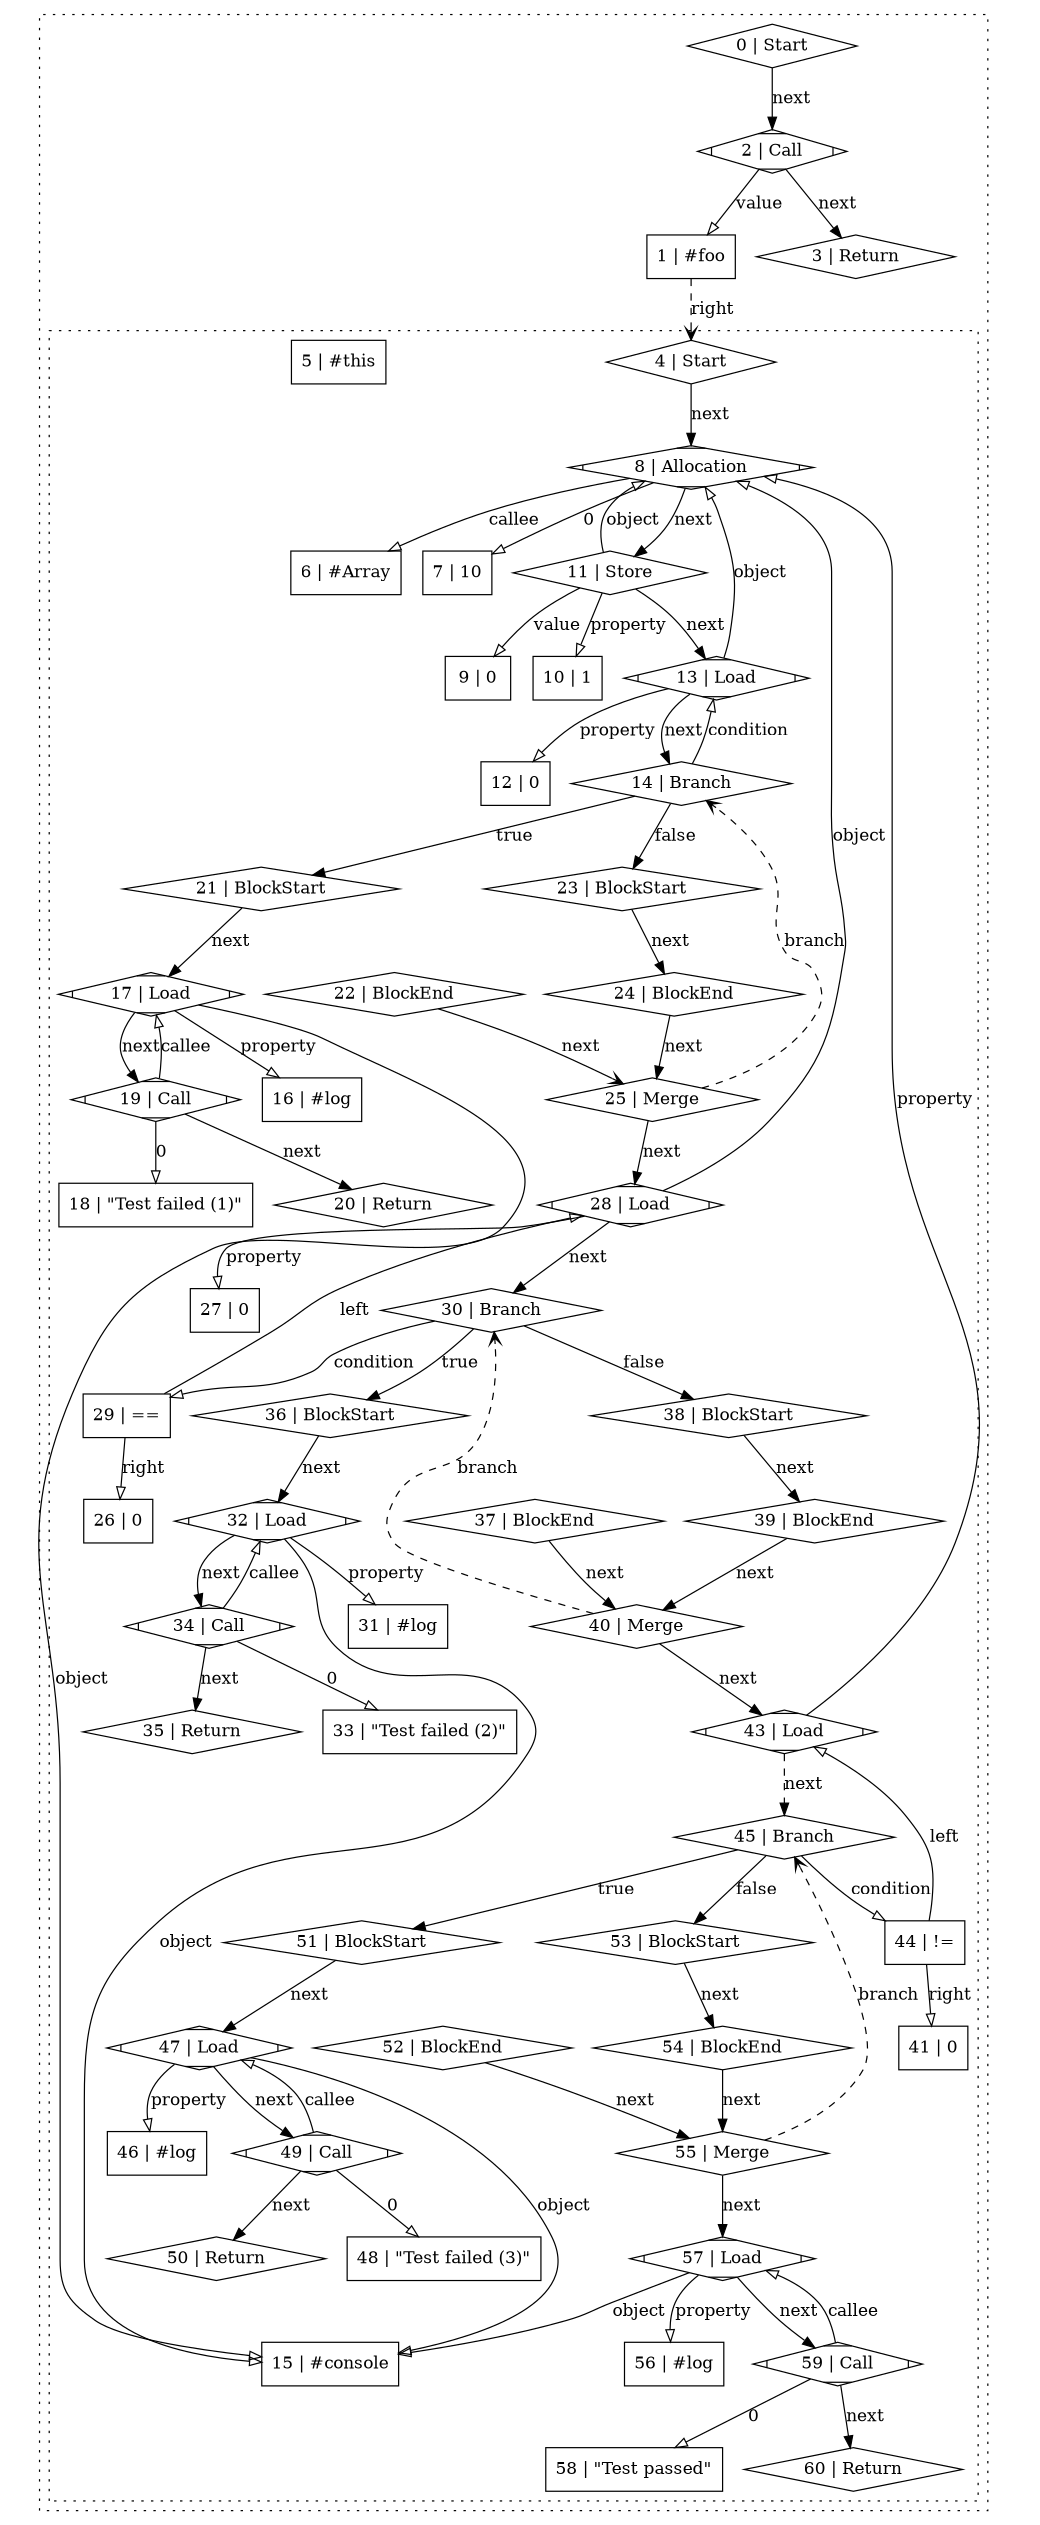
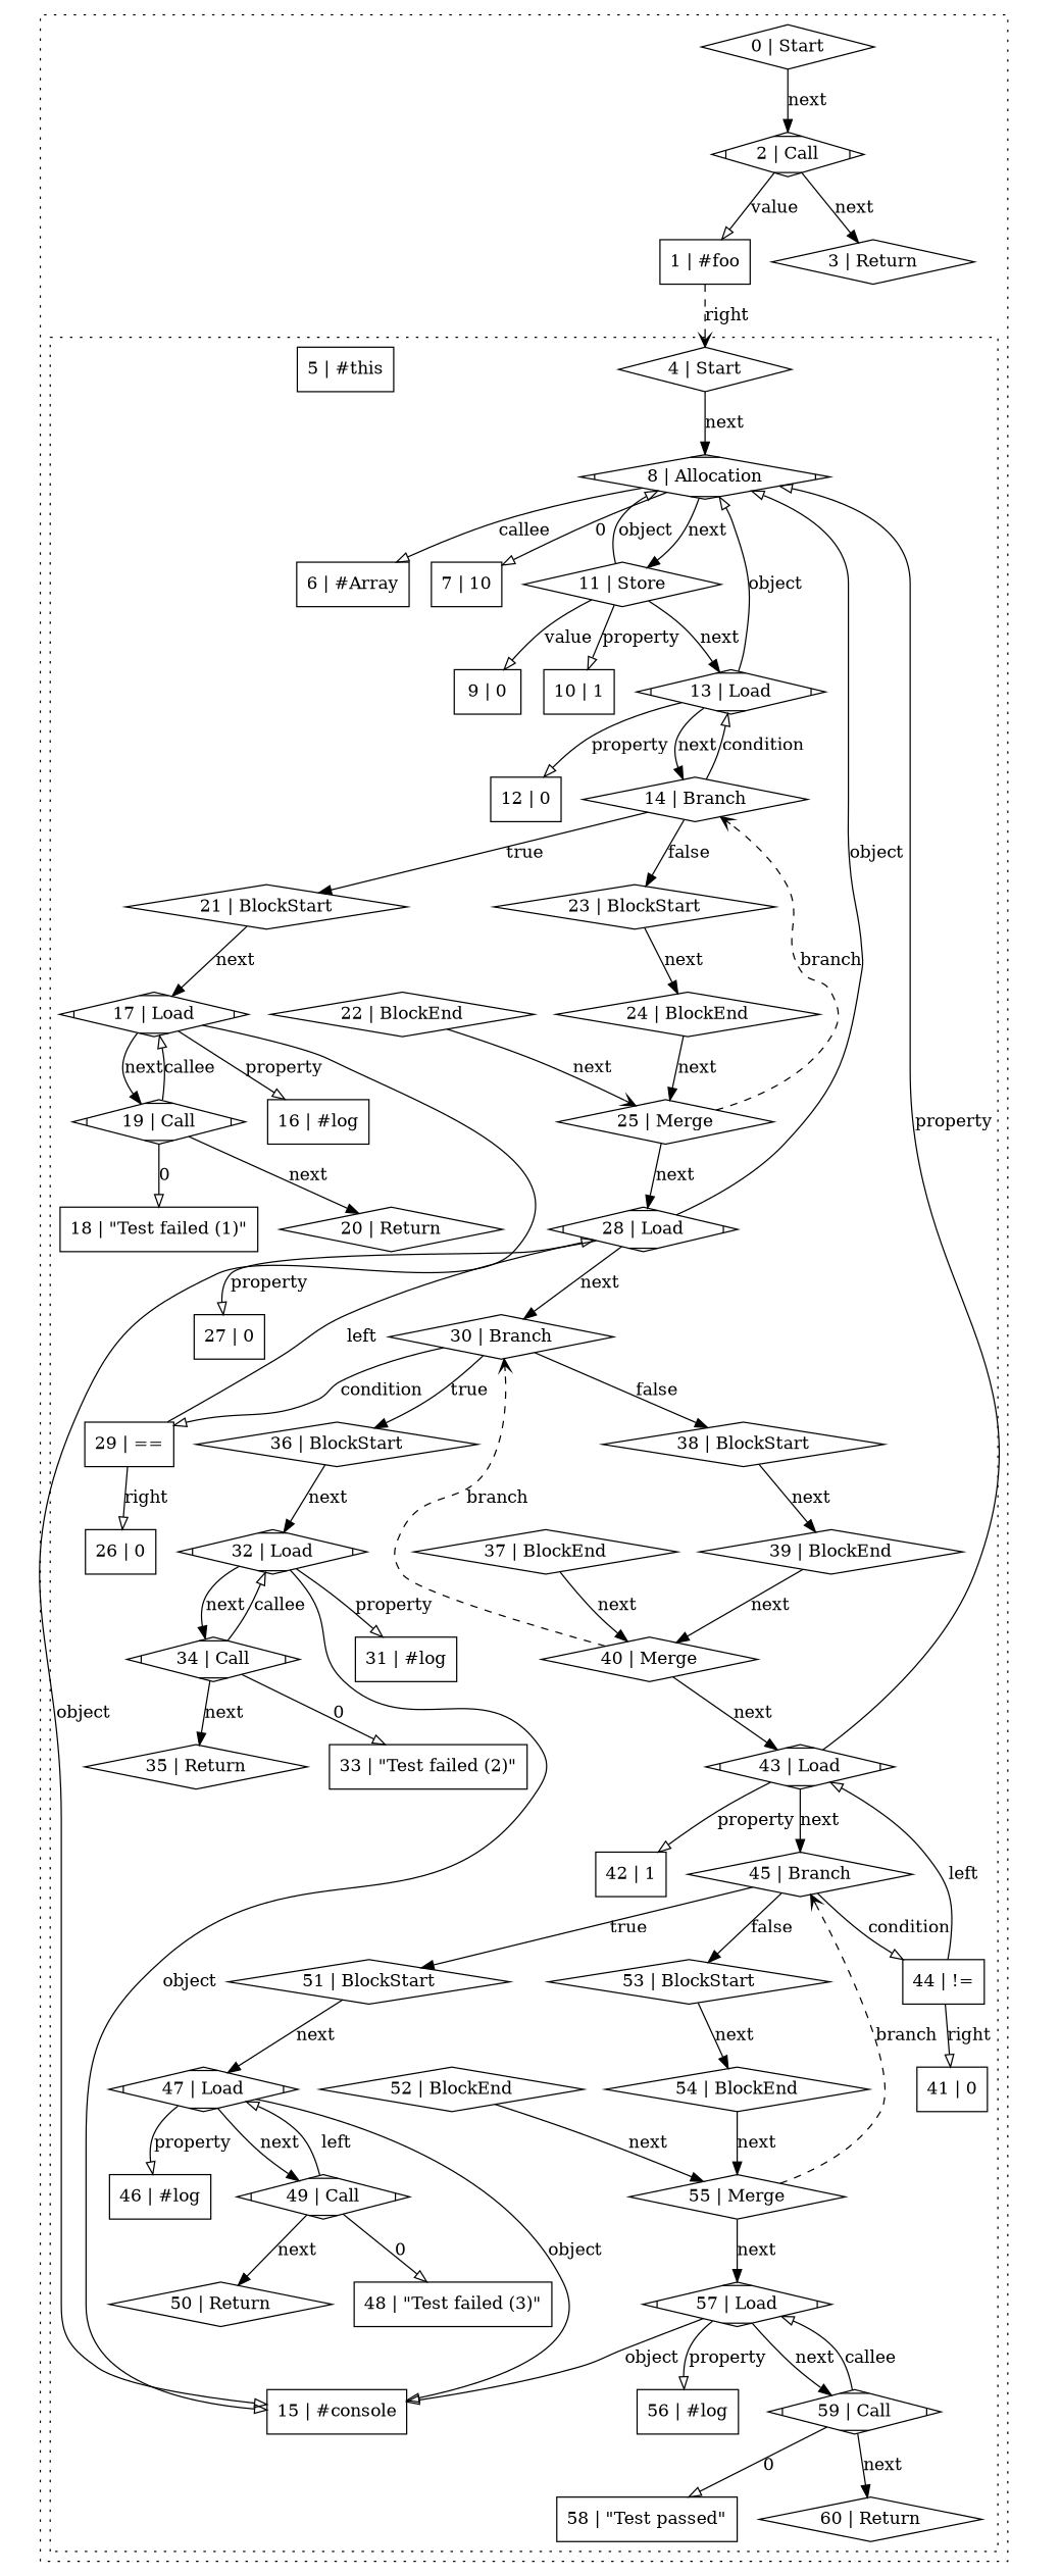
  digraph {
    node [shape=diamond]
    edge [arrowhead=normal]
    n1 [label="4 | Start"]
    n2 [label="8 | Allocation" shape=Mdiamond]
    n3 [label="5 | #this" shape=rectangle]
    n4 [label="6 | #Array" shape=rectangle]
    n5 [label="7 | 10" shape=rectangle]
    n6 [label="11 | Store"]
    n7 [label="9 | 0" shape=rectangle]
    n8 [label="10 | 1" shape=rectangle]
    n9 [label="13 | Load" shape=Mdiamond]
    n10 [label="12 | 0" shape=rectangle]
    n11 [label="14 | Branch"]
    n12 [label="21 | BlockStart"]
    n13 [label="23 | BlockStart"]
    n14 [label="15 | #console" shape=rectangle]
    n15 [label="16 | #log" shape=rectangle]
    n16 [label="17 | Load" shape=Mdiamond]
    n17 [label="19 | Call" shape=Mdiamond]
    n18 [label="18 | \"Test failed (1)\"" shape=rectangle]
    n19 [label="20 | Return"]
    n20 [label="22 | BlockEnd"]
    n21 [label="25 | Merge"]
    n22 [label="24 | BlockEnd"]
    n23 [label="28 | Load" shape=Mdiamond]
    n24 [label="26 | 0" shape=rectangle]
    n25 [label="27 | 0" shape=rectangle]
    n26 [label="30 | Branch"]
    n27 [label="29 | ==" shape=rectangle]
    n28 [label="36 | BlockStart"]
    n29 [label="38 | BlockStart"]
    n30 [label="31 | #log" shape=rectangle]
    n31 [label="32 | Load" shape=Mdiamond]
    n32 [label="34 | Call" shape=Mdiamond]
    n33 [label="33 | \"Test failed (2)\"" shape=rectangle]
    n34 [label="35 | Return"]
    n35 [label="37 | BlockEnd"]
    n36 [label="40 | Merge"]
    n37 [label="39 | BlockEnd"]
    n38 [label="43 | Load" shape=Mdiamond]
    n39 [label="41 | 0" shape=rectangle]
+   n40 [label="42 | 1" shape=rectangle]
    n41 [label="45 | Branch"]
    n42 [label="44 | !=" shape=rectangle]
    n43 [label="51 | BlockStart"]
    n44 [label="53 | BlockStart"]
    n45 [label="46 | #log" shape=rectangle]
    n46 [label="47 | Load" shape=Mdiamond]
    n47 [label="49 | Call" shape=Mdiamond]
    n48 [label="48 | \"Test failed (3)\"" shape=rectangle]
    n49 [label="50 | Return"]
    n50 [label="52 | BlockEnd"]
    n51 [label="55 | Merge"]
    n52 [label="54 | BlockEnd"]
    n53 [label="57 | Load" shape=Mdiamond]
    n54 [label="56 | #log" shape=rectangle]
    n55 [label="59 | Call" shape=Mdiamond]
    n56 [label="58 | \"Test passed\"" shape=rectangle]
    n57 [label="60 | Return"]
    n58 [label="0 | Start"]
    n59 [label="2 | Call" shape=Mdiamond]
    n60 [label="1 | #foo" shape=rectangle]
    n61 [label="3 | Return"]
    subgraph cluster_1 {
      style=dotted
      n58
      n59
      n60
      n61
      subgraph cluster_2 {
        style=dotted
        n1
        n2
        n3
        n4
        n5
        n6
        n7
        n8
        n9
        n10
        n11
        n12
        n13
        n14
        n15
        n16
        n17
        n18
        n19
        n20
        n21
        n22
        n23
        n24
        n25
        n26
        n27
        n28
        n29
        n30
        n31
        n32
        n33
        n34
        n35
        n36
        n37
        n38
        n39
+       n40
        n41
        n42
        n43
        n44
        n45
        n46
        n47
        n48
        n49
        n50
        n51
        n52
        n53
        n54
        n55
        n56
        n57
      }
    }
    n1 -> n2 [label=next]
    n2 -> n4 [arrowhead=onormal label=callee]
    n2 -> n5 [arrowhead=onormal label=0]
    n2 -> n6 [label=next]
    n6 -> n2 [arrowhead=onormal label=object]
    n6 -> n7 [arrowhead=onormal label=value]
    n6 -> n8 [arrowhead=onormal label=property]
    n6 -> n9 [label=next]
    n9 -> n2 [arrowhead=onormal label=object]
    n9 -> n10 [arrowhead=onormal label=property]
    n9 -> n11 [label=next]
    n11 -> n9 [arrowhead=onormal label=condition]
    n11 -> n12 [label=true]
    n11 -> n13 [label=false]
    n12 -> n16 [label=next]
    n13 -> n22 [label=next]
    n16 -> n14 [arrowhead=onormal label=object]
    n16 -> n15 [arrowhead=onormal label=property]
    n16 -> n17 [label=next]
    n17 -> n16 [arrowhead=onormal label=callee]
    n17 -> n18 [arrowhead=onormal label=0]
    n17 -> n19 [label=next]
    n20 -> n21 [arrowhead=vee label=next]
    n21 -> n11 [arrowhead=vee label=branch style=dashed]
    n21 -> n23 [label=next]
    n22 -> n21 [label=next]
    n23 -> n2 [arrowhead=onormal label=object]
    n23 -> n25 [arrowhead=onormal label=property]
    n23 -> n26 [label=next]
    n26 -> n27 [arrowhead=onormal label=condition]
    n26 -> n28 [label=true]
    n26 -> n29 [label=false]
    n27 -> n23 [arrowhead=onormal label=left]
    n27 -> n24 [arrowhead=onormal label=right]
    n28 -> n31 [label=next]
    n29 -> n37 [label=next]
    n31 -> n14 [arrowhead=onormal label=object]
    n31 -> n30 [arrowhead=onormal label=property]
    n31 -> n32 [label=next]
    n32 -> n31 [arrowhead=onormal label=callee]
    n32 -> n33 [arrowhead=onormal label=0]
    n32 -> n34 [label=next]
    n35 -> n36 [label=next]
    n36 -> n26 [arrowhead=vee label=branch style=dashed]
    n36 -> n38 [label=next]
    n37 -> n36 [label=next]
    n38 -> n2 [arrowhead=onormal label=property]
-   n38 -> n41 [label=next style=dashed]
+   n38 -> n40 [arrowhead=onormal label=property]
+   n38 -> n41 [label=next]
    n41 -> n42 [arrowhead=onormal label=condition]
    n41 -> n43 [label=true]
    n41 -> n44 [label=false]
    n42 -> n38 [arrowhead=onormal label=left]
    n42 -> n39 [arrowhead=onormal label=right]
    n43 -> n46 [label=next]
    n44 -> n52 [label=next]
    n46 -> n14 [arrowhead=onormal label=object]
    n46 -> n45 [arrowhead=onormal label=property]
    n46 -> n47 [label=next]
-   n47 -> n46 [arrowhead=onormal label=callee]
+   n47 -> n46 [arrowhead=onormal label=left]
    n47 -> n48 [arrowhead=onormal label=0]
    n47 -> n49 [label=next]
    n50 -> n51 [label=next]
    n51 -> n41 [arrowhead=vee label=branch style=dashed]
    n51 -> n53 [label=next]
    n52 -> n51 [label=next]
    n53 -> n14 [arrowhead=onormal label=object]
    n53 -> n54 [arrowhead=onormal label=property]
    n53 -> n55 [label=next]
    n55 -> n53 [arrowhead=onormal label=callee]
    n55 -> n56 [arrowhead=onormal label=0]
    n55 -> n57 [label=next]
    n58 -> n59 [label=next]
    n59 -> n60 [arrowhead=onormal label=value]
    n59 -> n61 [label=next]
    n60 -> n1 [arrowhead=vee label=right style=dashed]
  }
